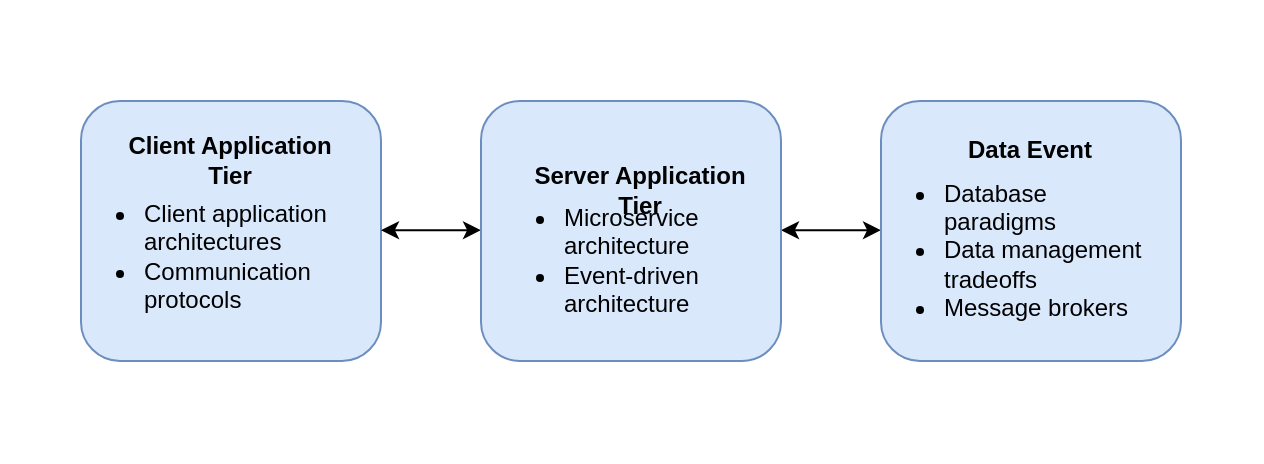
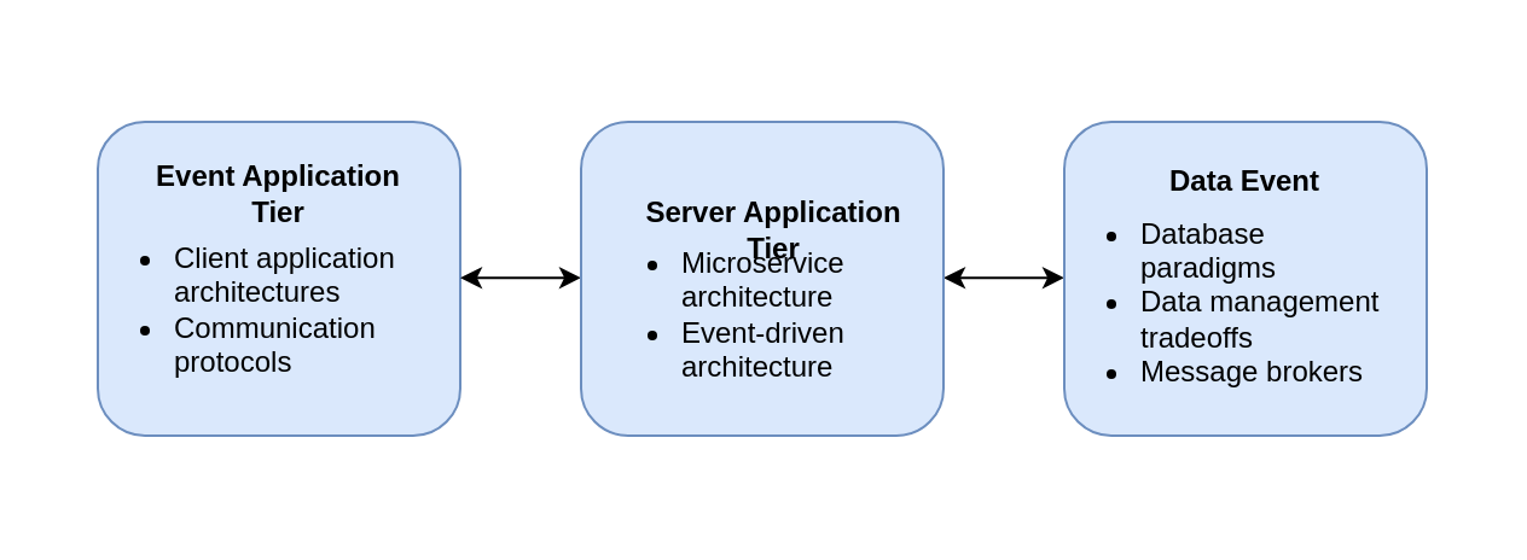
  <mxCell id="0" />
  <mxCell id="1" parent="0" />
  <mxCell id="2" value="" style="rounded=0;whiteSpace=wrap;html=1;align=center;labelBorderColor=#000000;strokeColor=none;" vertex="1" parent="1"><mxGeometry x="20" y="20" width="590" height="190" as="geometry" /></mxCell>
  <mxCell id="3" value="" style="rounded=1;whiteSpace=wrap;html=1;fillColor=#dae8fc;strokeColor=#6c8ebf;" vertex="1" parent="1"><mxGeometry x="40" y="50" width="150" height="130" as="geometry" /></mxCell>
- <mxCell id="4" value="&lt;b&gt;Client Application Tier&lt;/b&gt;" style="text;html=1;strokeColor=none;fillColor=none;align=center;verticalAlign=middle;whiteSpace=wrap;rounded=0;" vertex="1" parent="1"><mxGeometry x="60" y="70" width="110" height="20" as="geometry" /></mxCell>
+ <mxCell id="4" value="&lt;b&gt;Event Application Tier&lt;/b&gt;" style="text;html=1;strokeColor=none;fillColor=none;align=center;verticalAlign=middle;whiteSpace=wrap;rounded=0;" vertex="1" parent="1"><mxGeometry x="60" y="70" width="110" height="20" as="geometry" /></mxCell>
  <mxCell id="5" value="&lt;ul&gt;&lt;li&gt;Client application architectures&lt;/li&gt;&lt;li&gt;Communication protocols&lt;/li&gt;&lt;/ul&gt;" style="text;html=1;strokeColor=none;fillColor=none;align=left;verticalAlign=middle;whiteSpace=wrap;rounded=0;" vertex="1" parent="1"><mxGeometry x="30" y="118" width="150" height="20" as="geometry" /></mxCell>
  <mxCell id="6" value="" style="endArrow=classic;startArrow=classic;html=1;" edge="1" parent="1"><mxGeometry width="50" height="50" relative="1" as="geometry"><mxPoint x="190" y="114.58" as="sourcePoint" /><mxPoint x="240" y="114.58" as="targetPoint" /></mxGeometry></mxCell>
  <mxCell id="7" value="" style="endArrow=classic;startArrow=classic;html=1;" edge="1" parent="1"><mxGeometry width="50" height="50" relative="1" as="geometry"><mxPoint x="390" y="114.58" as="sourcePoint" /><mxPoint x="440" y="114.58" as="targetPoint" /></mxGeometry></mxCell>
  <mxCell id="8" value="" style="group" vertex="1" connectable="0" parent="1"><mxGeometry x="430" y="50" width="160" height="130" as="geometry" /></mxCell>
  <mxCell id="9" value="" style="rounded=1;whiteSpace=wrap;html=1;fillColor=#dae8fc;strokeColor=#6c8ebf;" vertex="1" parent="8"><mxGeometry x="10" width="150" height="130" as="geometry" /></mxCell>
  <mxCell id="10" value="&lt;b&gt;Data Event&lt;/b&gt;" style="text;html=1;strokeColor=none;fillColor=none;align=center;verticalAlign=middle;whiteSpace=wrap;rounded=0;" vertex="1" parent="8"><mxGeometry x="30" y="15" width="110" height="20" as="geometry" /></mxCell>
  <mxCell id="11" value="&lt;ul&gt;&lt;li&gt;Database paradigms&lt;/li&gt;&lt;li&gt;Data management tradeoffs&lt;/li&gt;&lt;li&gt;Message brokers&lt;/li&gt;&lt;/ul&gt;" style="text;html=1;strokeColor=none;fillColor=none;align=left;verticalAlign=middle;whiteSpace=wrap;rounded=0;" vertex="1" parent="8"><mxGeometry y="65" width="150" height="20" as="geometry" /></mxCell>
  <mxCell id="12" value="" style="group" vertex="1" connectable="0" parent="1"><mxGeometry x="240" y="50" width="150" height="130" as="geometry" /></mxCell>
  <mxCell id="13" value="" style="rounded=1;whiteSpace=wrap;html=1;fillColor=#dae8fc;strokeColor=#6c8ebf;" vertex="1" parent="12"><mxGeometry width="150" height="130" as="geometry" /></mxCell>
  <mxCell id="14" value="&lt;b&gt;Server Application Tier&lt;/b&gt;" style="text;html=1;strokeColor=none;fillColor=none;align=center;verticalAlign=middle;whiteSpace=wrap;rounded=0;" vertex="1" parent="12"><mxGeometry x="25" y="35" width="110" height="20" as="geometry" /></mxCell>
  <mxCell id="15" value="&lt;ul&gt;&lt;li&gt;Microservice architecture&lt;/li&gt;&lt;li&gt;Event-driven architecture&lt;/li&gt;&lt;/ul&gt;" style="text;html=1;strokeColor=none;fillColor=none;align=left;verticalAlign=middle;whiteSpace=wrap;rounded=0;" vertex="1" parent="12"><mxGeometry y="70" width="150" height="20" as="geometry" /></mxCell>
